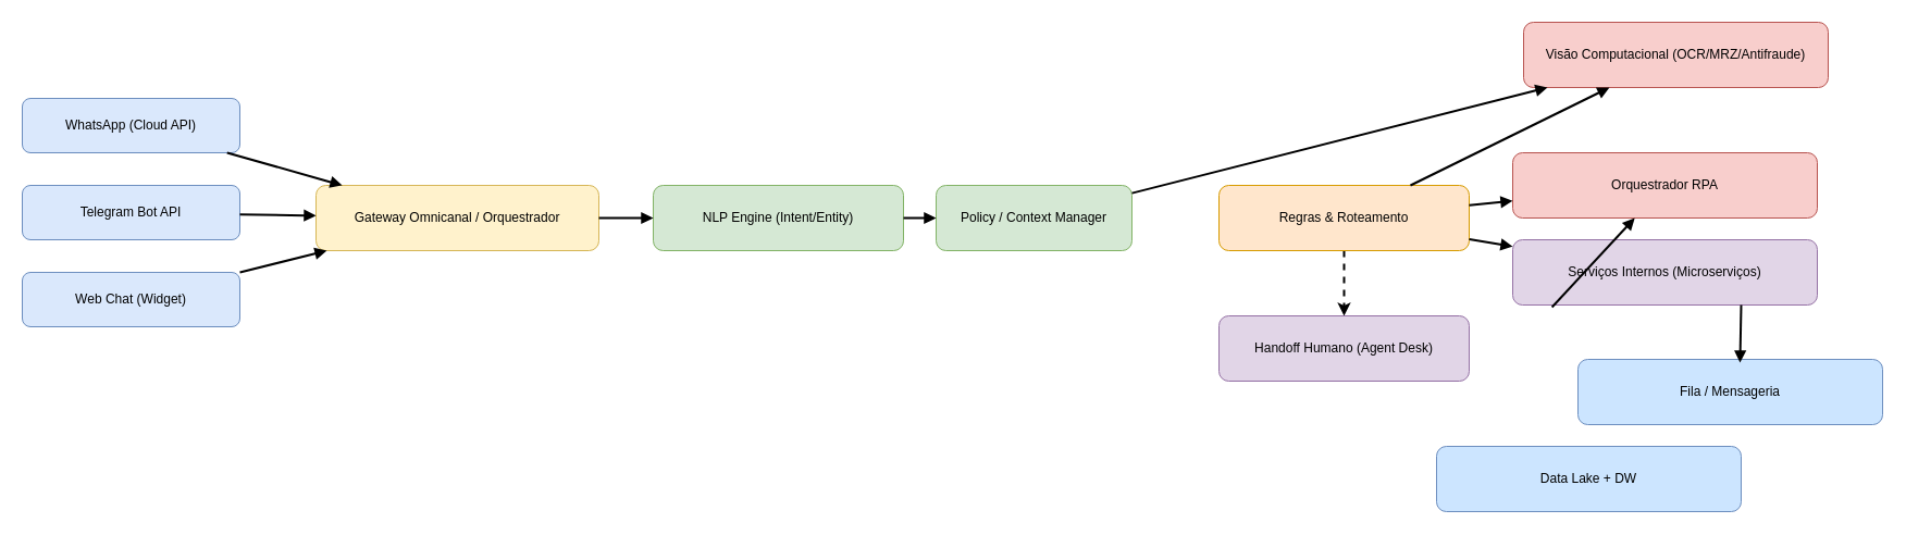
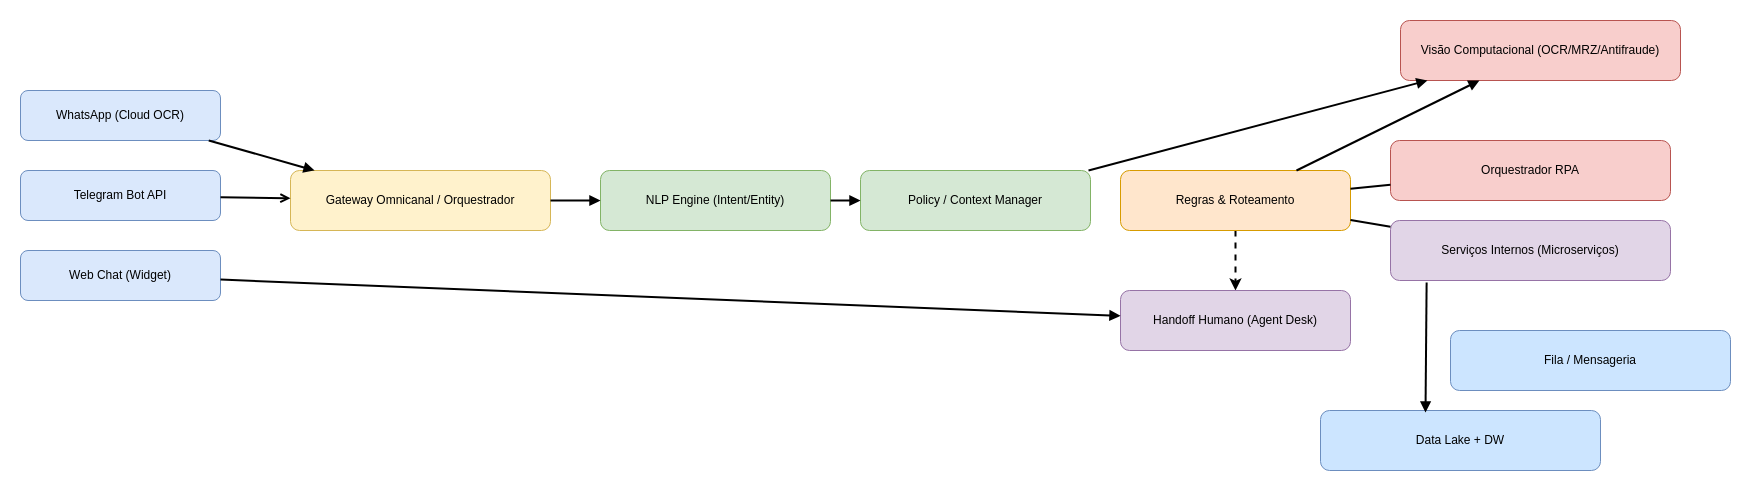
  <mxCell id="0" />
  <mxCell id="1" parent="0" />
- <mxCell id="2" value="WhatsApp (Cloud API)" style="shape=rectangle;rounded=1;whiteSpace=wrap;html=1;fillColor=#dae8fc;strokeColor=#6c8ebf;" parent="1" vertex="1"><mxGeometry x="20" y="90" width="200" height="50" as="geometry" /></mxCell>
+ <mxCell id="2" value="WhatsApp (Cloud OCR)" style="shape=rectangle;rounded=1;whiteSpace=wrap;html=1;fillColor=#dae8fc;strokeColor=#6c8ebf;" parent="1" vertex="1"><mxGeometry x="20" y="90" width="200" height="50" as="geometry" /></mxCell>
  <mxCell id="3" value="Telegram Bot API" style="shape=rectangle;rounded=1;whiteSpace=wrap;html=1;fillColor=#dae8fc;strokeColor=#6c8ebf;" parent="1" vertex="1"><mxGeometry x="20" y="170" width="200" height="50" as="geometry" /></mxCell>
  <mxCell id="4" value="Web Chat (Widget)" style="shape=rectangle;rounded=1;whiteSpace=wrap;html=1;fillColor=#dae8fc;strokeColor=#6c8ebf;" parent="1" vertex="1"><mxGeometry x="20" y="250" width="200" height="50" as="geometry" /></mxCell>
  <mxCell id="5" value="Gateway Omnicanal / Orquestrador" style="shape=rectangle;rounded=1;whiteSpace=wrap;html=1;fillColor=#fff2cc;strokeColor=#d6b656;" parent="1" vertex="1"><mxGeometry x="290" y="170" width="260" height="60" as="geometry" /></mxCell>
  <mxCell id="6" value="NLP Engine (Intent/Entity)" style="shape=rectangle;rounded=1;whiteSpace=wrap;html=1;fillColor=#d5e8d4;strokeColor=#82b366;" parent="1" vertex="1"><mxGeometry x="600" y="170" width="230" height="60" as="geometry" /></mxCell>
- <mxCell id="7" value="Policy / Context Manager" style="shape=rectangle;rounded=1;whiteSpace=wrap;html=1;fillColor=#d5e8d4;strokeColor=#82b366;" parent="1" vertex="1"><mxGeometry x="860" y="170" width="180" height="60" as="geometry" /></mxCell>
+ <mxCell id="7" value="Policy / Context Manager" style="shape=rectangle;rounded=1;whiteSpace=wrap;html=1;fillColor=#d5e8d4;strokeColor=#82b366;" parent="1" vertex="1"><mxGeometry x="860" y="170" width="230" height="60" as="geometry" /></mxCell>
  <mxCell id="8" style="edgeStyle=orthogonalEdgeStyle;rounded=0;orthogonalLoop=1;jettySize=auto;html=1;entryX=0.5;entryY=0;entryDx=0;entryDy=0;strokeWidth=2;dashed=1;" edge="1" parent="1" source="9" target="15"><mxGeometry relative="1" as="geometry" /></mxCell>
  <mxCell id="9" value="Regras &amp; Roteamento" style="shape=rectangle;rounded=1;whiteSpace=wrap;html=1;fillColor=#ffe6cc;strokeColor=#d79b00;" parent="1" vertex="1"><mxGeometry x="1120" y="170" width="230" height="60" as="geometry" /></mxCell>
  <mxCell id="10" value="Visão Computacional (OCR/MRZ/Antifraude)" style="shape=rectangle;rounded=1;whiteSpace=wrap;html=1;fillColor=#f8cecc;strokeColor=#b85450;" parent="1" vertex="1"><mxGeometry x="1400" y="20" width="280" height="60" as="geometry" /></mxCell>
  <mxCell id="11" value="Orquestrador RPA" style="shape=rectangle;rounded=1;whiteSpace=wrap;html=1;fillColor=#f8cecc;strokeColor=#b85450;" parent="1" vertex="1"><mxGeometry x="1390" y="140" width="280" height="60" as="geometry" /></mxCell>
  <mxCell id="12" value="Serviços Internos (Microserviços)" style="shape=rectangle;rounded=1;whiteSpace=wrap;html=1;fillColor=#e1d5e7;strokeColor=#9673a6;" parent="1" vertex="1"><mxGeometry x="1390" y="220" width="280" height="60" as="geometry" /></mxCell>
  <mxCell id="13" value="Data Lake + DW" style="shape=rectangle;rounded=1;whiteSpace=wrap;html=1;fillColor=#cce5ff;strokeColor=#6c8ebf;" parent="1" vertex="1"><mxGeometry x="1320" y="410" width="280" height="60" as="geometry" /></mxCell>
  <mxCell id="14" value="Fila / Mensageria" style="shape=rectangle;rounded=1;whiteSpace=wrap;html=1;fillColor=#cce5ff;strokeColor=#6c8ebf;" parent="1" vertex="1"><mxGeometry x="1450" y="330" width="280" height="60" as="geometry" /></mxCell>
  <mxCell id="15" value="Handoff Humano (Agent Desk)" style="shape=rectangle;rounded=1;whiteSpace=wrap;html=1;fillColor=#e1d5e7;strokeColor=#9673a6;" parent="1" vertex="1"><mxGeometry x="1120" y="290" width="230" height="60" as="geometry" /></mxCell>
  <mxCell id="16" style="endArrow=block;strokeWidth=2;rounded=0;" parent="1" source="2" target="5" edge="1"><mxGeometry relative="1" as="geometry" /></mxCell>
- <mxCell id="17" style="endArrow=block;strokeWidth=2;rounded=0;" parent="1" source="3" target="5" edge="1"><mxGeometry relative="1" as="geometry" /></mxCell>
- <mxCell id="18" style="endArrow=block;strokeWidth=2;rounded=0;" parent="1" source="4" target="5" edge="1"><mxGeometry relative="1" as="geometry" /></mxCell>
+ <mxCell id="17" style="endArrow=open;strokeWidth=2;rounded=0;" parent="1" source="3" target="5" edge="1"><mxGeometry relative="1" as="geometry" /></mxCell>
+ <mxCell id="18" style="endArrow=block;strokeWidth=2;rounded=0;" parent="1" source="4" target="15" edge="1"><mxGeometry relative="1" as="geometry" /></mxCell>
  <mxCell id="19" style="endArrow=block;strokeWidth=2;rounded=0;" parent="1" source="5" target="6" edge="1"><mxGeometry relative="1" as="geometry" /></mxCell>
  <mxCell id="20" style="endArrow=block;strokeWidth=2;rounded=0;" parent="1" source="6" target="7" edge="1"><mxGeometry relative="1" as="geometry" /></mxCell>
  <mxCell id="21" style="endArrow=block;strokeWidth=2;rounded=0;" parent="1" source="7" target="10" edge="1"><mxGeometry relative="1" as="geometry" /></mxCell>
  <mxCell id="22" style="endArrow=block;strokeWidth=2;rounded=0;" parent="1" source="9" target="10" edge="1"><mxGeometry relative="1" as="geometry" /></mxCell>
- <mxCell id="23" style="endArrow=block;strokeWidth=2;rounded=0;" parent="1" source="9" target="11" edge="1"><mxGeometry relative="1" as="geometry" /></mxCell>
- <mxCell id="24" style="endArrow=block;strokeWidth=2;rounded=0;" parent="1" source="9" target="12" edge="1"><mxGeometry relative="1" as="geometry" /></mxCell>
- <mxCell id="25" style="endArrow=block;strokeWidth=2;rounded=0;exitX=0.129;exitY=1.033;exitDx=0;exitDy=0;exitPerimeter=0;" parent="1" source="12" target="11" edge="1"><mxGeometry relative="1" as="geometry" /></mxCell>
- <mxCell id="26" style="endArrow=block;strokeWidth=2;rounded=0;exitX=0.75;exitY=1;exitDx=0;exitDy=0;entryX=0.532;entryY=0.05;entryDx=0;entryDy=0;entryPerimeter=0;" parent="1" source="12" target="14" edge="1"><mxGeometry relative="1" as="geometry"><mxPoint x="1590" y="282" as="sourcePoint" /></mxGeometry></mxCell>
+ <mxCell id="23" style="endArrow=none;strokeWidth=2;rounded=0;" parent="1" source="9" target="11" edge="1"><mxGeometry relative="1" as="geometry" /></mxCell>
+ <mxCell id="24" style="endArrow=none;strokeWidth=2;rounded=0;" parent="1" source="9" target="12" edge="1"><mxGeometry relative="1" as="geometry" /></mxCell>
+ <mxCell id="25" style="endArrow=block;strokeWidth=2;rounded=0;exitX=0.129;exitY=1.033;exitDx=0;exitDy=0;exitPerimeter=0;entryX=0.375;entryY=0.033;entryDx=0;entryDy=0;entryPerimeter=0;" parent="1" source="12" target="13" edge="1"><mxGeometry relative="1" as="geometry" /></mxCell>
